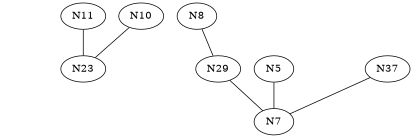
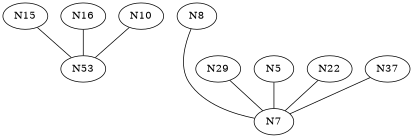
  graph {
-   N23
+   N15
+   N23 [label=N53]
    n3 [label=N7]
    N8
    N5
-   N11
+   N22
+   N11 [label=N16]
    N29
    n9 [label=N37]
    n10 [label=N10]
-   N8 -- N29 [weight=94]
+   N15 -- N23 [weight=9]
+   N8 -- n3 [weight=94]
    N5 -- n3 [weight=24]
+   N22 -- n3 [weight=82]
    N11 -- N23 [weight=92]
    N29 -- n3 [weight=87]
    n9 -- n3 [weight=77]
    n10 -- N23 [weight=38]
  }
